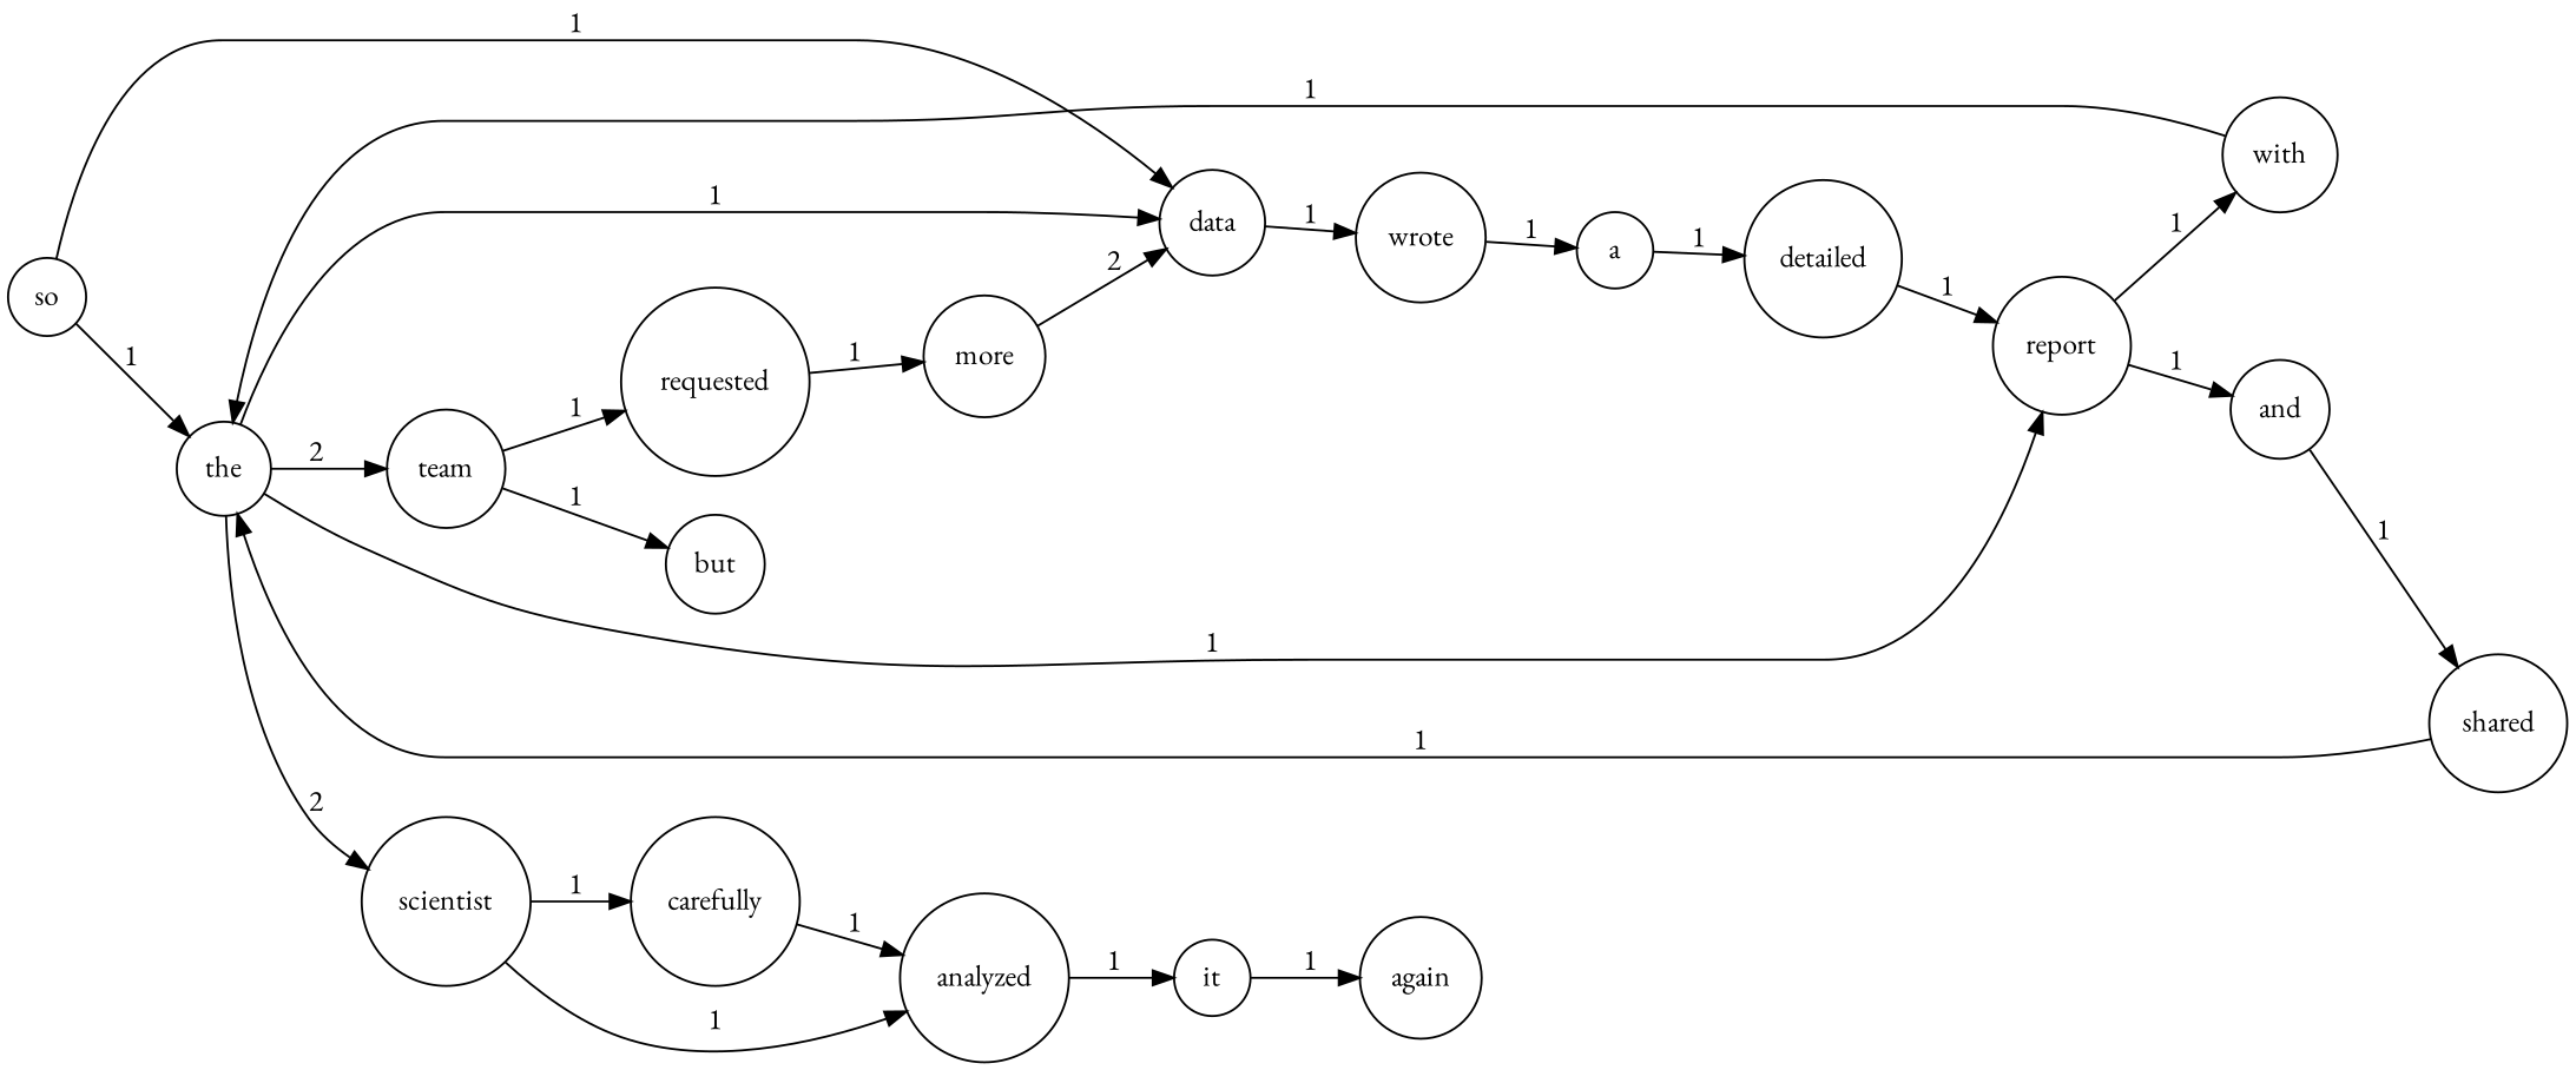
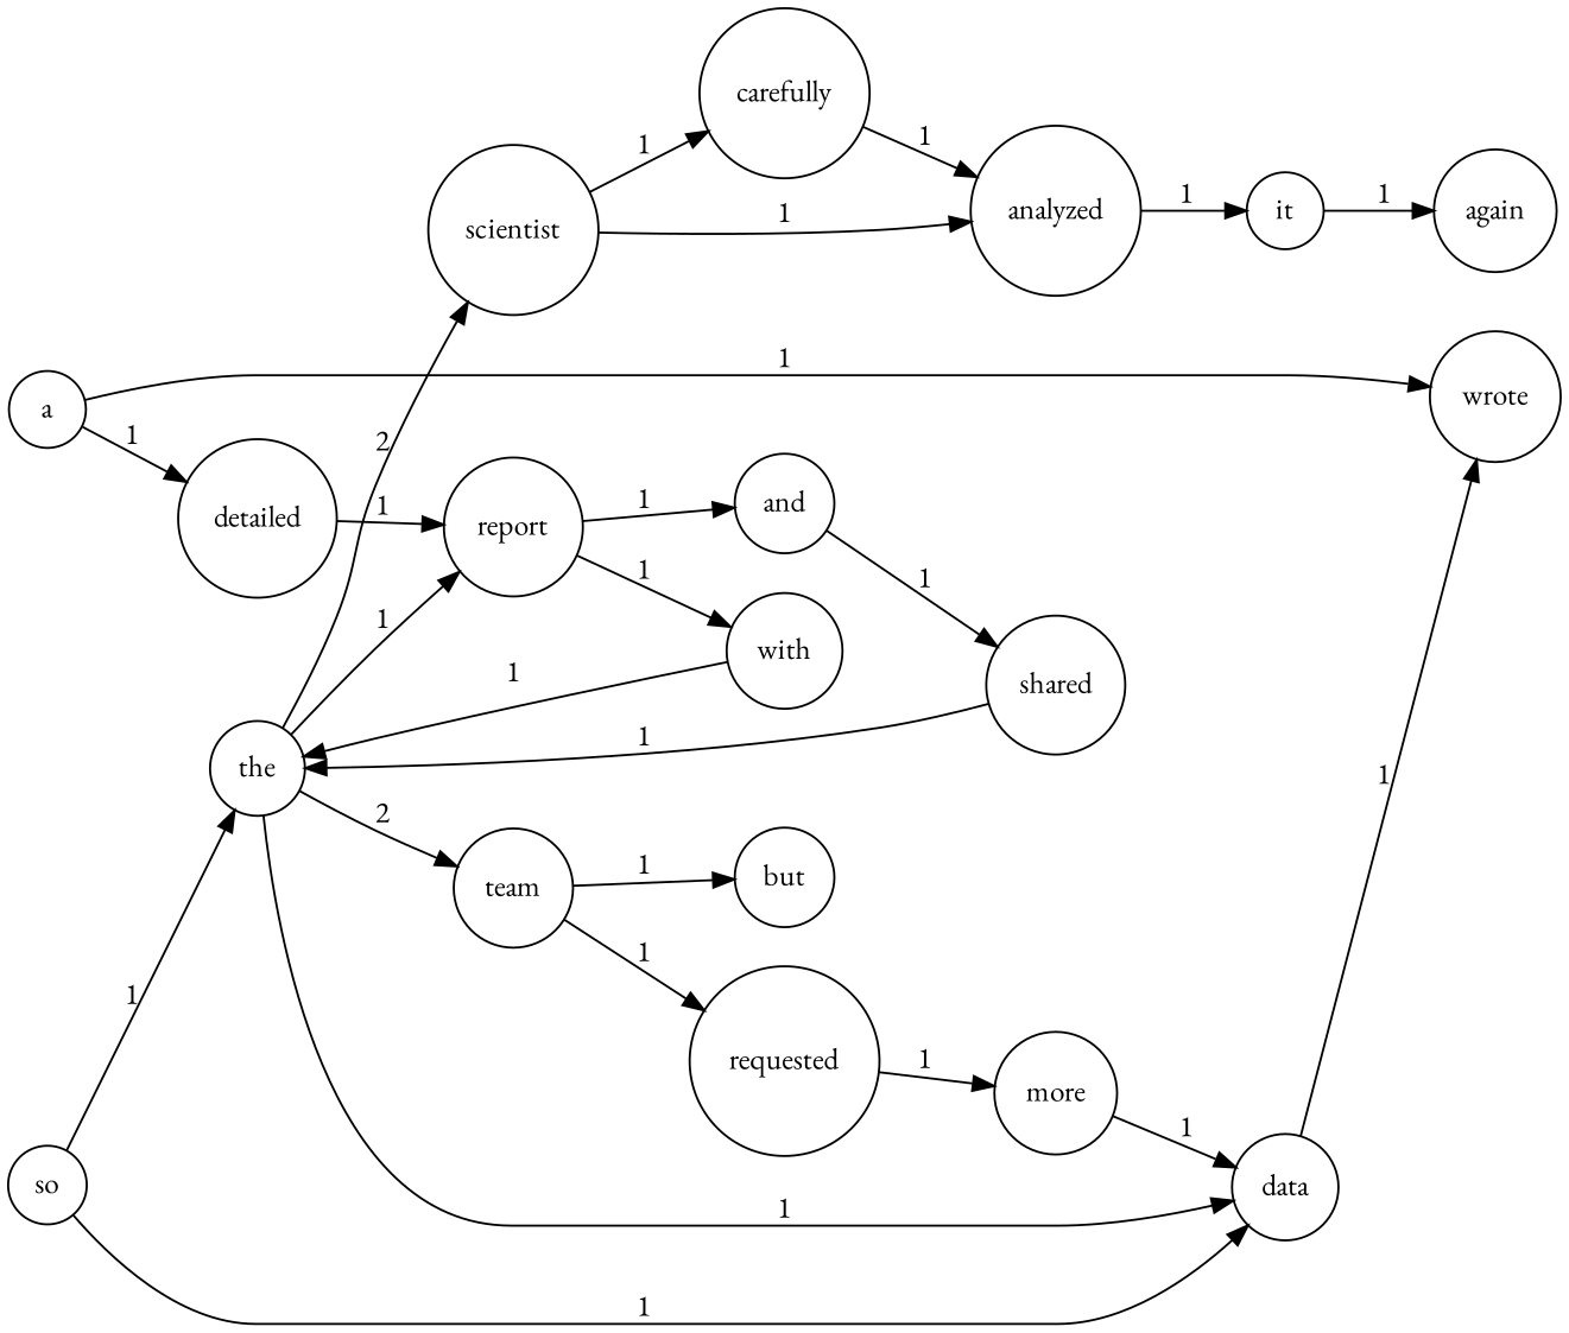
  digraph {
    fontname="EB Garamond"
    rankdir=LR
    node [fontname="EB Garamond" shape=circle]
    edge [fontname="EB Garamond"]
    it
    again
    so
    the
    data
    report
    team
    scientist
    wrote
    a
    detailed
    with
    and
    shared
    carefully
    analyzed
    but
    requested
    more
    it -> again [label=1]
    so -> the [label=1]
    so -> data [label=1]
    the -> data [label=1]
    the -> report [label=1]
    the -> team [label=2]
    the -> scientist [label=2]
    data -> wrote [label=1]
    report -> with [label=1]
    report -> and [label=1]
    team -> but [label=1]
    team -> requested [label=1]
    scientist -> carefully [label=1]
    scientist -> analyzed [label=1]
-   wrote -> a [label=1]
+   a -> wrote [label=1]
    a -> detailed [label=1]
    detailed -> report [label=1]
    with -> the [label=1]
    and -> shared [label=1]
    shared -> the [label=1]
    carefully -> analyzed [label=1]
    analyzed -> it [label=1]
    requested -> more [label=1]
-   more -> data [label=2]
+   more -> data [label=1]
  }
